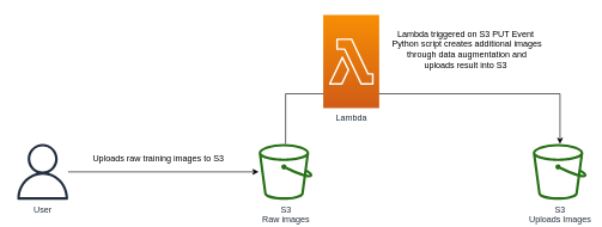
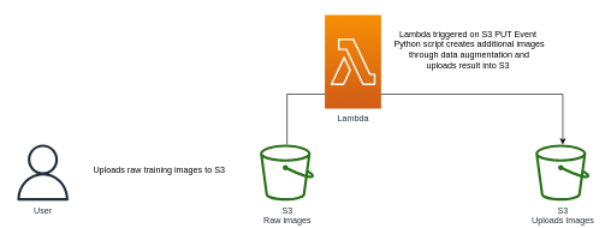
  <mxCell id="0" />
  <mxCell id="1" parent="0" />
  <mxCell id="2" style="edgeStyle=orthogonalEdgeStyle;rounded=0;orthogonalLoop=1;jettySize=auto;html=1;" edge="1" parent="1" source="3"><mxGeometry relative="1" as="geometry"><mxPoint x="780" y="200" as="targetPoint" /><Array as="points"><mxPoint x="398" y="130" /><mxPoint x="780" y="130" /></Array></mxGeometry></mxCell>
  <mxCell id="3" value="S3&lt;br&gt;Raw images" style="outlineConnect=0;fontColor=#232F3E;gradientColor=none;fillColor=#277116;strokeColor=none;dashed=0;verticalLabelPosition=bottom;verticalAlign=top;align=center;html=1;fontSize=12;fontStyle=0;aspect=fixed;pointerEvents=1;shape=mxgraph.aws4.bucket;" vertex="1" parent="1"><mxGeometry x="360" y="200" width="75" height="78" as="geometry" /></mxCell>
  <mxCell id="4" value="S3&lt;br&gt;Uploads Images" style="outlineConnect=0;fontColor=#232F3E;gradientColor=none;fillColor=#277116;strokeColor=none;dashed=0;verticalLabelPosition=bottom;verticalAlign=top;align=center;html=1;fontSize=12;fontStyle=0;aspect=fixed;pointerEvents=1;shape=mxgraph.aws4.bucket;" vertex="1" parent="1"><mxGeometry x="742" y="200" width="75" height="78" as="geometry" /></mxCell>
- <mxCell id="5" style="edgeStyle=orthogonalEdgeStyle;rounded=0;orthogonalLoop=1;jettySize=auto;html=1;" edge="1" parent="1" source="6" target="3"><mxGeometry relative="1" as="geometry" /></mxCell>
  <mxCell id="6" value="User" style="outlineConnect=0;fontColor=#232F3E;gradientColor=none;fillColor=#232F3E;strokeColor=none;dashed=0;verticalLabelPosition=bottom;verticalAlign=top;align=center;html=1;fontSize=12;fontStyle=0;aspect=fixed;pointerEvents=1;shape=mxgraph.aws4.user;" vertex="1" parent="1"><mxGeometry x="20" y="200" width="78" height="78" as="geometry" /></mxCell>
- <mxCell id="7" value="Uploads raw training images to S3" style="text;html=1;align=center;verticalAlign=middle;resizable=0;points=[];autosize=1;strokeColor=none;" vertex="1" parent="1"><mxGeometry x="120" y="210" width="200" height="20" as="geometry" /></mxCell>
+ <mxCell id="7" value="Uploads raw training images to S3" style="text;html=1;align=center;verticalAlign=middle;resizable=0;points=[];autosize=1;strokeColor=none;" vertex="1" parent="1"><mxGeometry x="120" y="225" width="200" height="20" as="geometry" /></mxCell>
  <mxCell id="8" value="Lambda" style="points=[[0,0,0],[0.25,0,0],[0.5,0,0],[0.75,0,0],[1,0,0],[0,1,0],[0.25,1,0],[0.5,1,0],[0.75,1,0],[1,1,0],[0,0.25,0],[0,0.5,0],[0,0.75,0],[1,0.25,0],[1,0.5,0],[1,0.75,0]];outlineConnect=0;fontColor=#232F3E;gradientColor=#F78E04;gradientDirection=north;fillColor=#D05C17;strokeColor=#ffffff;dashed=0;verticalLabelPosition=bottom;verticalAlign=top;align=center;html=1;fontSize=12;fontStyle=0;aspect=fixed;shape=mxgraph.aws4.resourceIcon;resIcon=mxgraph.aws4.lambda;" vertex="1" parent="1"><mxGeometry x="450" y="20" width="78" height="130" as="geometry" /></mxCell>
  <mxCell id="9" value="Lambda triggered on S3 PUT Event&amp;nbsp;&lt;br&gt;Python script creates additional images &lt;br&gt;through data augmentation and &lt;br&gt;uploads result into S3&amp;nbsp;" style="text;html=1;align=center;verticalAlign=middle;resizable=0;points=[];autosize=1;strokeColor=none;" vertex="1" parent="1"><mxGeometry x="540" y="38" width="220" height="60" as="geometry" /></mxCell>
